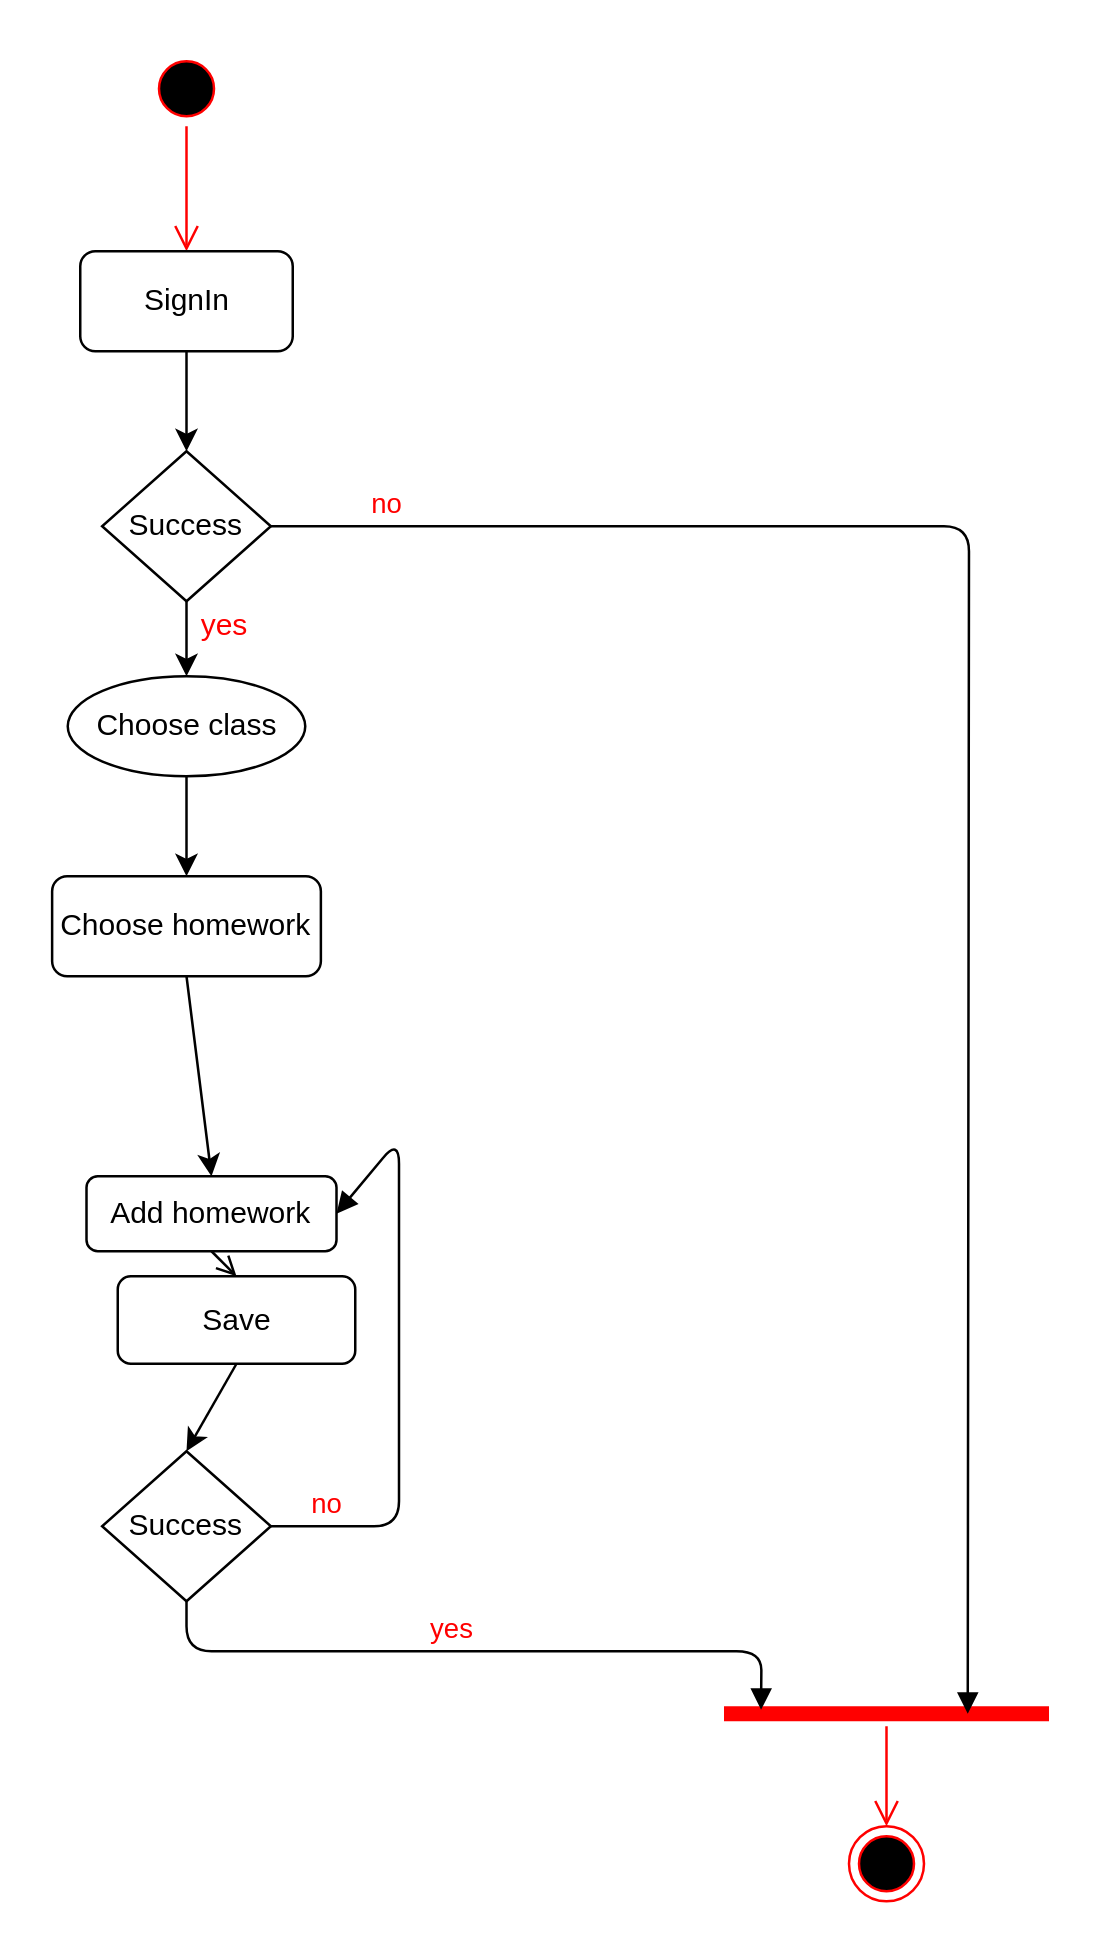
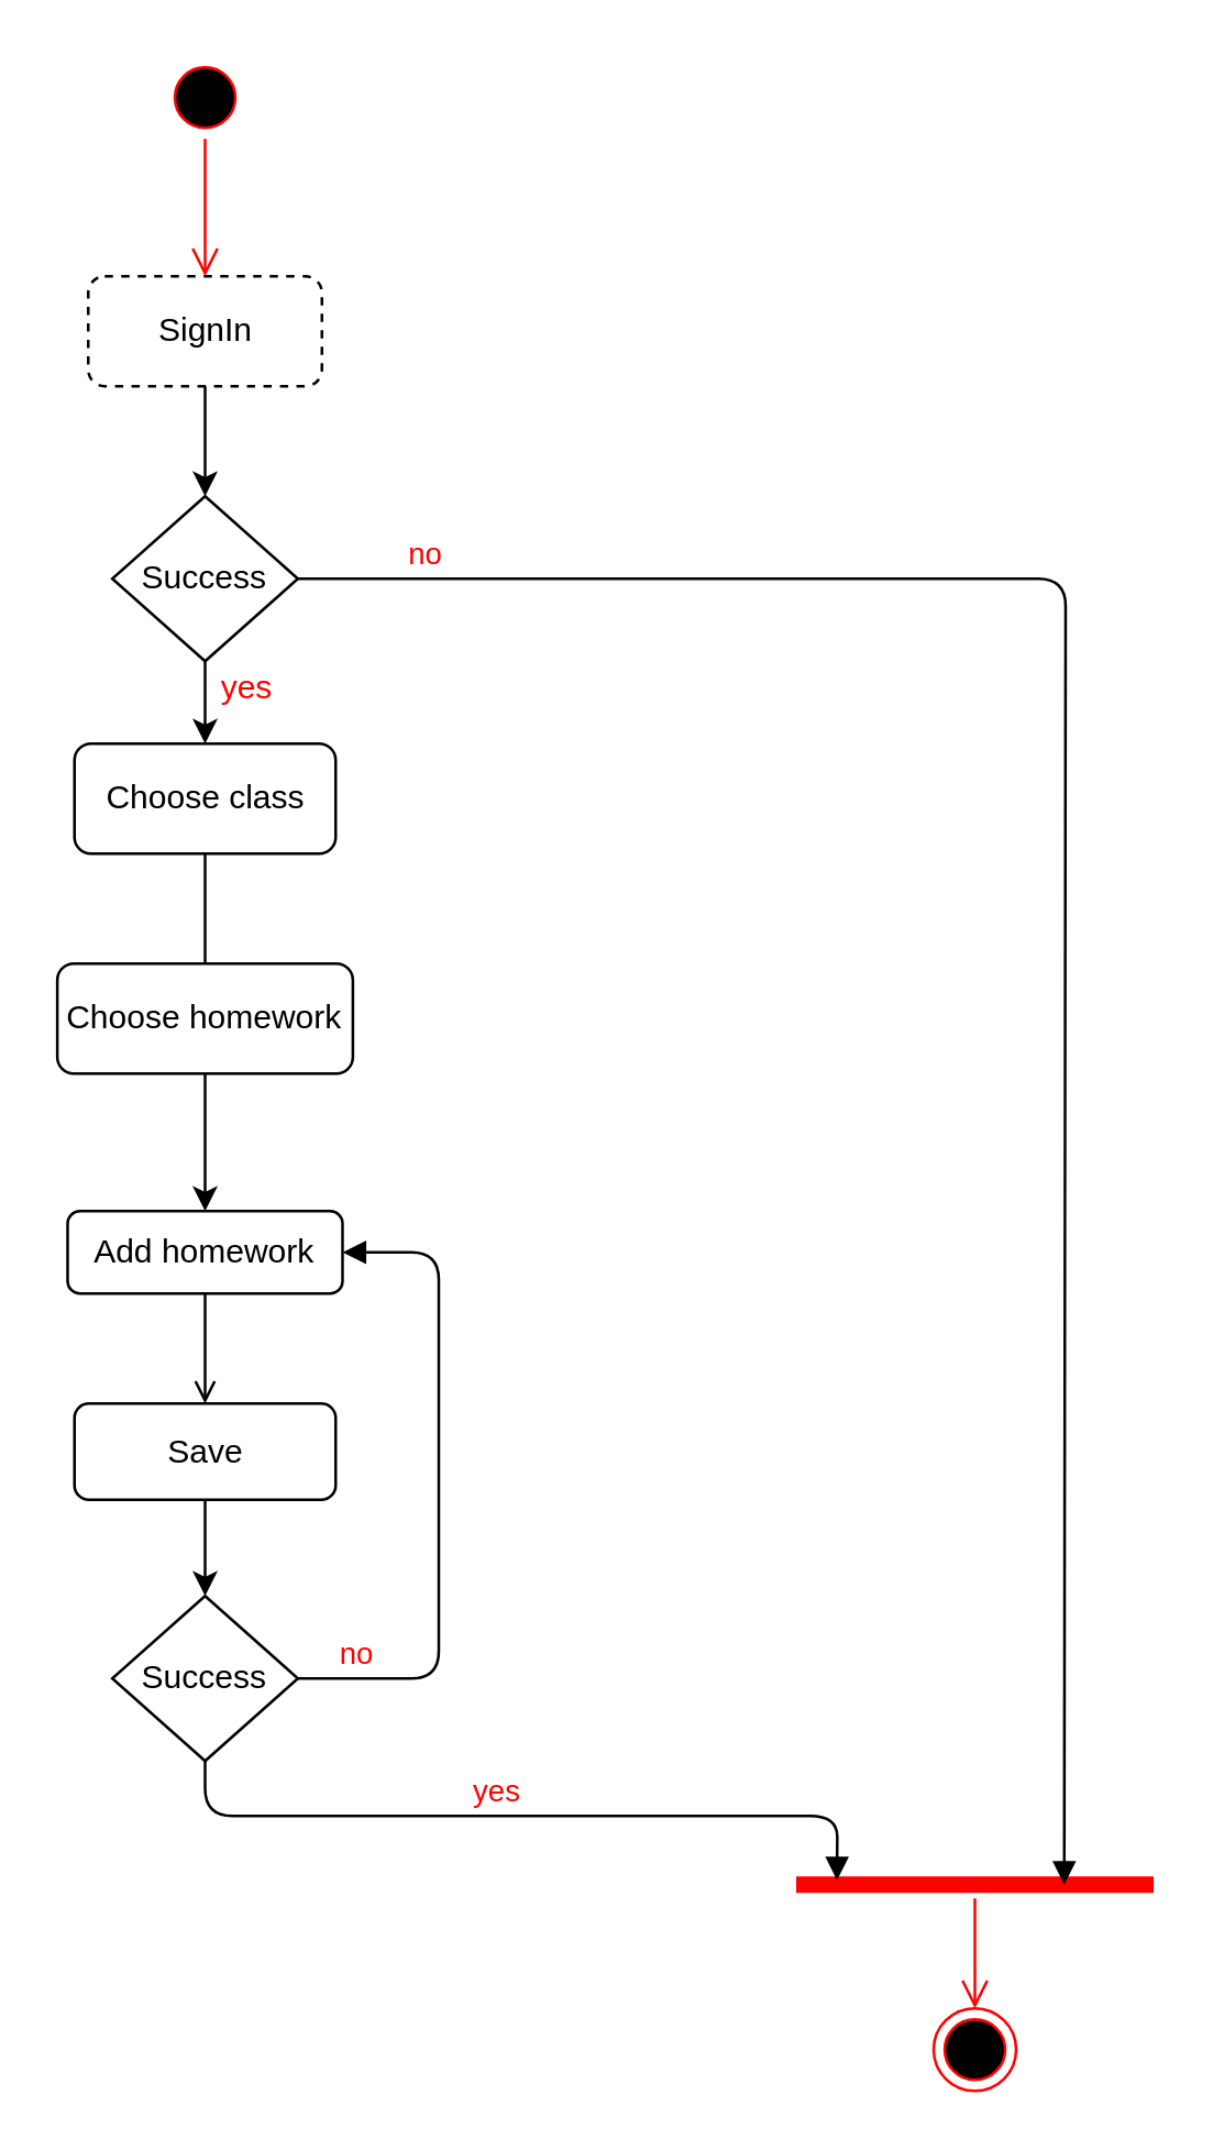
  <mxCell id="0" />
  <mxCell id="1" parent="0" />
  <mxCell id="2" value="" style="ellipse;html=1;shape=startState;fillColor=#000000;strokeColor=#ff0000;" parent="1" vertex="1"><mxGeometry x="59" y="20" width="30" height="30" as="geometry" /></mxCell>
  <mxCell id="3" value="" style="edgeStyle=orthogonalEdgeStyle;html=1;verticalAlign=bottom;endArrow=open;endSize=8;strokeColor=#ff0000;entryX=0.5;entryY=0;entryDx=0;entryDy=0;" parent="1" source="2" target="4" edge="1"><mxGeometry relative="1" as="geometry"><mxPoint x="74" y="110" as="targetPoint" /></mxGeometry></mxCell>
- <mxCell id="4" value="SignIn" style="rounded=1;whiteSpace=wrap;html=1;" parent="1" vertex="1"><mxGeometry x="31.5" y="100" width="85" height="40" as="geometry" /></mxCell>
+ <mxCell id="4" value="SignIn" style="rounded=1;whiteSpace=wrap;html=1;dashed=1;" parent="1" vertex="1"><mxGeometry x="31.5" y="100" width="85" height="40" as="geometry" /></mxCell>
  <mxCell id="5" value="Success" style="rhombus;whiteSpace=wrap;html=1;" parent="1" vertex="1"><mxGeometry x="40.25" y="180" width="67.5" height="60" as="geometry" /></mxCell>
  <mxCell id="6" value="" style="endArrow=classic;html=1;exitX=0.5;exitY=1;exitDx=0;exitDy=0;entryX=0.5;entryY=0;entryDx=0;entryDy=0;" parent="1" source="4" target="5" edge="1"><mxGeometry width="50" height="50" relative="1" as="geometry"><mxPoint x="299" y="190" as="sourcePoint" /><mxPoint x="349" y="140" as="targetPoint" /></mxGeometry></mxCell>
- <mxCell id="7" value="Choose class" style="ellipse;whiteSpace=wrap;html=1;" parent="1" vertex="1"><mxGeometry x="26.5" y="270" width="95" height="40" as="geometry" /></mxCell>
+ <mxCell id="7" value="Choose class" style="rounded=1;whiteSpace=wrap;html=1;" parent="1" vertex="1"><mxGeometry x="26.5" y="270" width="95" height="40" as="geometry" /></mxCell>
  <mxCell id="8" value="" style="endArrow=classic;html=1;exitX=0.5;exitY=1;exitDx=0;exitDy=0;entryX=0.5;entryY=0;entryDx=0;entryDy=0;" parent="1" source="5" target="7" edge="1"><mxGeometry width="50" height="50" relative="1" as="geometry"><mxPoint x="299" y="190" as="sourcePoint" /><mxPoint x="349" y="140" as="targetPoint" /></mxGeometry></mxCell>
- <mxCell id="9" value="Add homework" style="rounded=1;whiteSpace=wrap;html=1;" parent="1" vertex="1"><mxGeometry x="34" y="470" width="100" height="30" as="geometry" /></mxCell>
- <mxCell id="10" value="Save" style="rounded=1;whiteSpace=wrap;html=1;" parent="1" vertex="1"><mxGeometry x="46.5" y="510" width="95" height="35" as="geometry" /></mxCell>
+ <mxCell id="9" value="Add homework" style="rounded=1;whiteSpace=wrap;html=1;" parent="1" vertex="1"><mxGeometry x="24" y="440" width="100" height="30" as="geometry" /></mxCell>
+ <mxCell id="10" value="Save" style="rounded=1;whiteSpace=wrap;html=1;" parent="1" vertex="1"><mxGeometry x="26.5" y="510" width="95" height="35" as="geometry" /></mxCell>
  <mxCell id="11" value="" style="endArrow=open;html=1;exitX=0.5;exitY=1;exitDx=0;exitDy=0;entryX=0.5;entryY=0;entryDx=0;entryDy=0;" parent="1" source="9" target="10" edge="1"><mxGeometry width="50" height="50" relative="1" as="geometry"><mxPoint x="299" y="340" as="sourcePoint" /><mxPoint x="349" y="290" as="targetPoint" /></mxGeometry></mxCell>
  <mxCell id="12" value="Success" style="rhombus;whiteSpace=wrap;html=1;" parent="1" vertex="1"><mxGeometry x="40.25" y="580" width="67.5" height="60" as="geometry" /></mxCell>
  <mxCell id="13" value="" style="endArrow=classic;html=1;exitX=0.5;exitY=1;exitDx=0;exitDy=0;entryX=0.5;entryY=0;entryDx=0;entryDy=0;" parent="1" source="10" target="12" edge="1"><mxGeometry width="50" height="50" relative="1" as="geometry"><mxPoint x="299" y="340" as="sourcePoint" /><mxPoint x="349" y="290" as="targetPoint" /></mxGeometry></mxCell>
  <mxCell id="14" value="" style="shape=line;html=1;strokeWidth=6;strokeColor=#ff0000;" parent="1" vertex="1"><mxGeometry x="289" y="680" width="130" height="10" as="geometry" /></mxCell>
  <mxCell id="15" value="" style="edgeStyle=orthogonalEdgeStyle;html=1;verticalAlign=bottom;endArrow=open;endSize=8;strokeColor=#ff0000;entryX=0.5;entryY=0;entryDx=0;entryDy=0;" parent="1" source="14" edge="1" target="16"><mxGeometry relative="1" as="geometry"><mxPoint x="354" y="680" as="targetPoint" /></mxGeometry></mxCell>
  <mxCell id="16" value="" style="ellipse;html=1;shape=endState;fillColor=#000000;strokeColor=#ff0000;" parent="1" vertex="1"><mxGeometry x="339" y="730" width="30" height="30" as="geometry" /></mxCell>
  <mxCell id="17" value="&lt;font color=&quot;#ff0000&quot;&gt;yes&lt;/font&gt;" style="html=1;verticalAlign=bottom;endArrow=block;exitX=0.5;exitY=1;exitDx=0;exitDy=0;entryX=0.114;entryY=0.34;entryDx=0;entryDy=0;entryPerimeter=0;" parent="1" source="12" target="14" edge="1"><mxGeometry x="-0.08" width="80" relative="1" as="geometry"><mxPoint x="279" y="510" as="sourcePoint" /><mxPoint x="309" y="550" as="targetPoint" /><Array as="points"><mxPoint x="74" y="660" /><mxPoint x="304" y="660" /></Array><mxPoint as="offset" /></mxGeometry></mxCell>
  <mxCell id="18" value="&lt;font color=&quot;#ff0000&quot;&gt;no&lt;/font&gt;" style="html=1;verticalAlign=bottom;endArrow=block;exitX=1;exitY=0.5;exitDx=0;exitDy=0;entryX=1;entryY=0.5;entryDx=0;entryDy=0;" parent="1" source="12" target="9" edge="1"><mxGeometry x="-0.824" width="80" relative="1" as="geometry"><mxPoint x="279" y="510" as="sourcePoint" /><mxPoint x="179" y="520" as="targetPoint" /><Array as="points"><mxPoint x="159" y="610" /><mxPoint x="159" y="455" /></Array><mxPoint as="offset" /></mxGeometry></mxCell>
  <mxCell id="19" value="&lt;font color=&quot;#ff0000&quot;&gt;no&lt;/font&gt;" style="html=1;verticalAlign=bottom;endArrow=block;exitX=1;exitY=0.5;exitDx=0;exitDy=0;entryX=0.75;entryY=0.5;entryDx=0;entryDy=0;entryPerimeter=0;" parent="1" source="5" target="14" edge="1"><mxGeometry x="-0.879" width="80" relative="1" as="geometry"><mxPoint x="279" y="290" as="sourcePoint" /><mxPoint x="379" y="210" as="targetPoint" /><Array as="points"><mxPoint x="387" y="210" /></Array><mxPoint as="offset" /></mxGeometry></mxCell>
  <mxCell id="20" value="&lt;font color=&quot;#ff0000&quot;&gt;yes&lt;/font&gt;" style="text;html=1;align=center;verticalAlign=middle;resizable=0;points=[];autosize=1;" parent="1" vertex="1"><mxGeometry x="74" y="240" width="30" height="20" as="geometry" /></mxCell>
  <mxCell id="21" value="Choose homework" style="rounded=1;whiteSpace=wrap;html=1;" vertex="1" parent="1"><mxGeometry x="20.25" y="350" width="107.5" height="40" as="geometry" /></mxCell>
- <mxCell id="22" value="" style="endArrow=classic;html=1;exitX=0.5;exitY=1;exitDx=0;exitDy=0;entryX=0.5;entryY=0;entryDx=0;entryDy=0;" edge="1" parent="1" source="7" target="21"><mxGeometry width="50" height="50" relative="1" as="geometry"><mxPoint x="299" y="400" as="sourcePoint" /><mxPoint x="349" y="350" as="targetPoint" /></mxGeometry></mxCell>
+ <mxCell id="22" value="" style="endArrow=none;html=1;exitX=0.5;exitY=1;exitDx=0;exitDy=0;entryX=0.5;entryY=0;entryDx=0;entryDy=0;" edge="1" parent="1" source="7" target="21"><mxGeometry width="50" height="50" relative="1" as="geometry"><mxPoint x="299" y="400" as="sourcePoint" /><mxPoint x="349" y="350" as="targetPoint" /></mxGeometry></mxCell>
  <mxCell id="23" value="" style="endArrow=classic;html=1;exitX=0.5;exitY=1;exitDx=0;exitDy=0;entryX=0.5;entryY=0;entryDx=0;entryDy=0;" edge="1" parent="1" source="21" target="9"><mxGeometry width="50" height="50" relative="1" as="geometry"><mxPoint x="299" y="400" as="sourcePoint" /><mxPoint x="349" y="350" as="targetPoint" /></mxGeometry></mxCell>
